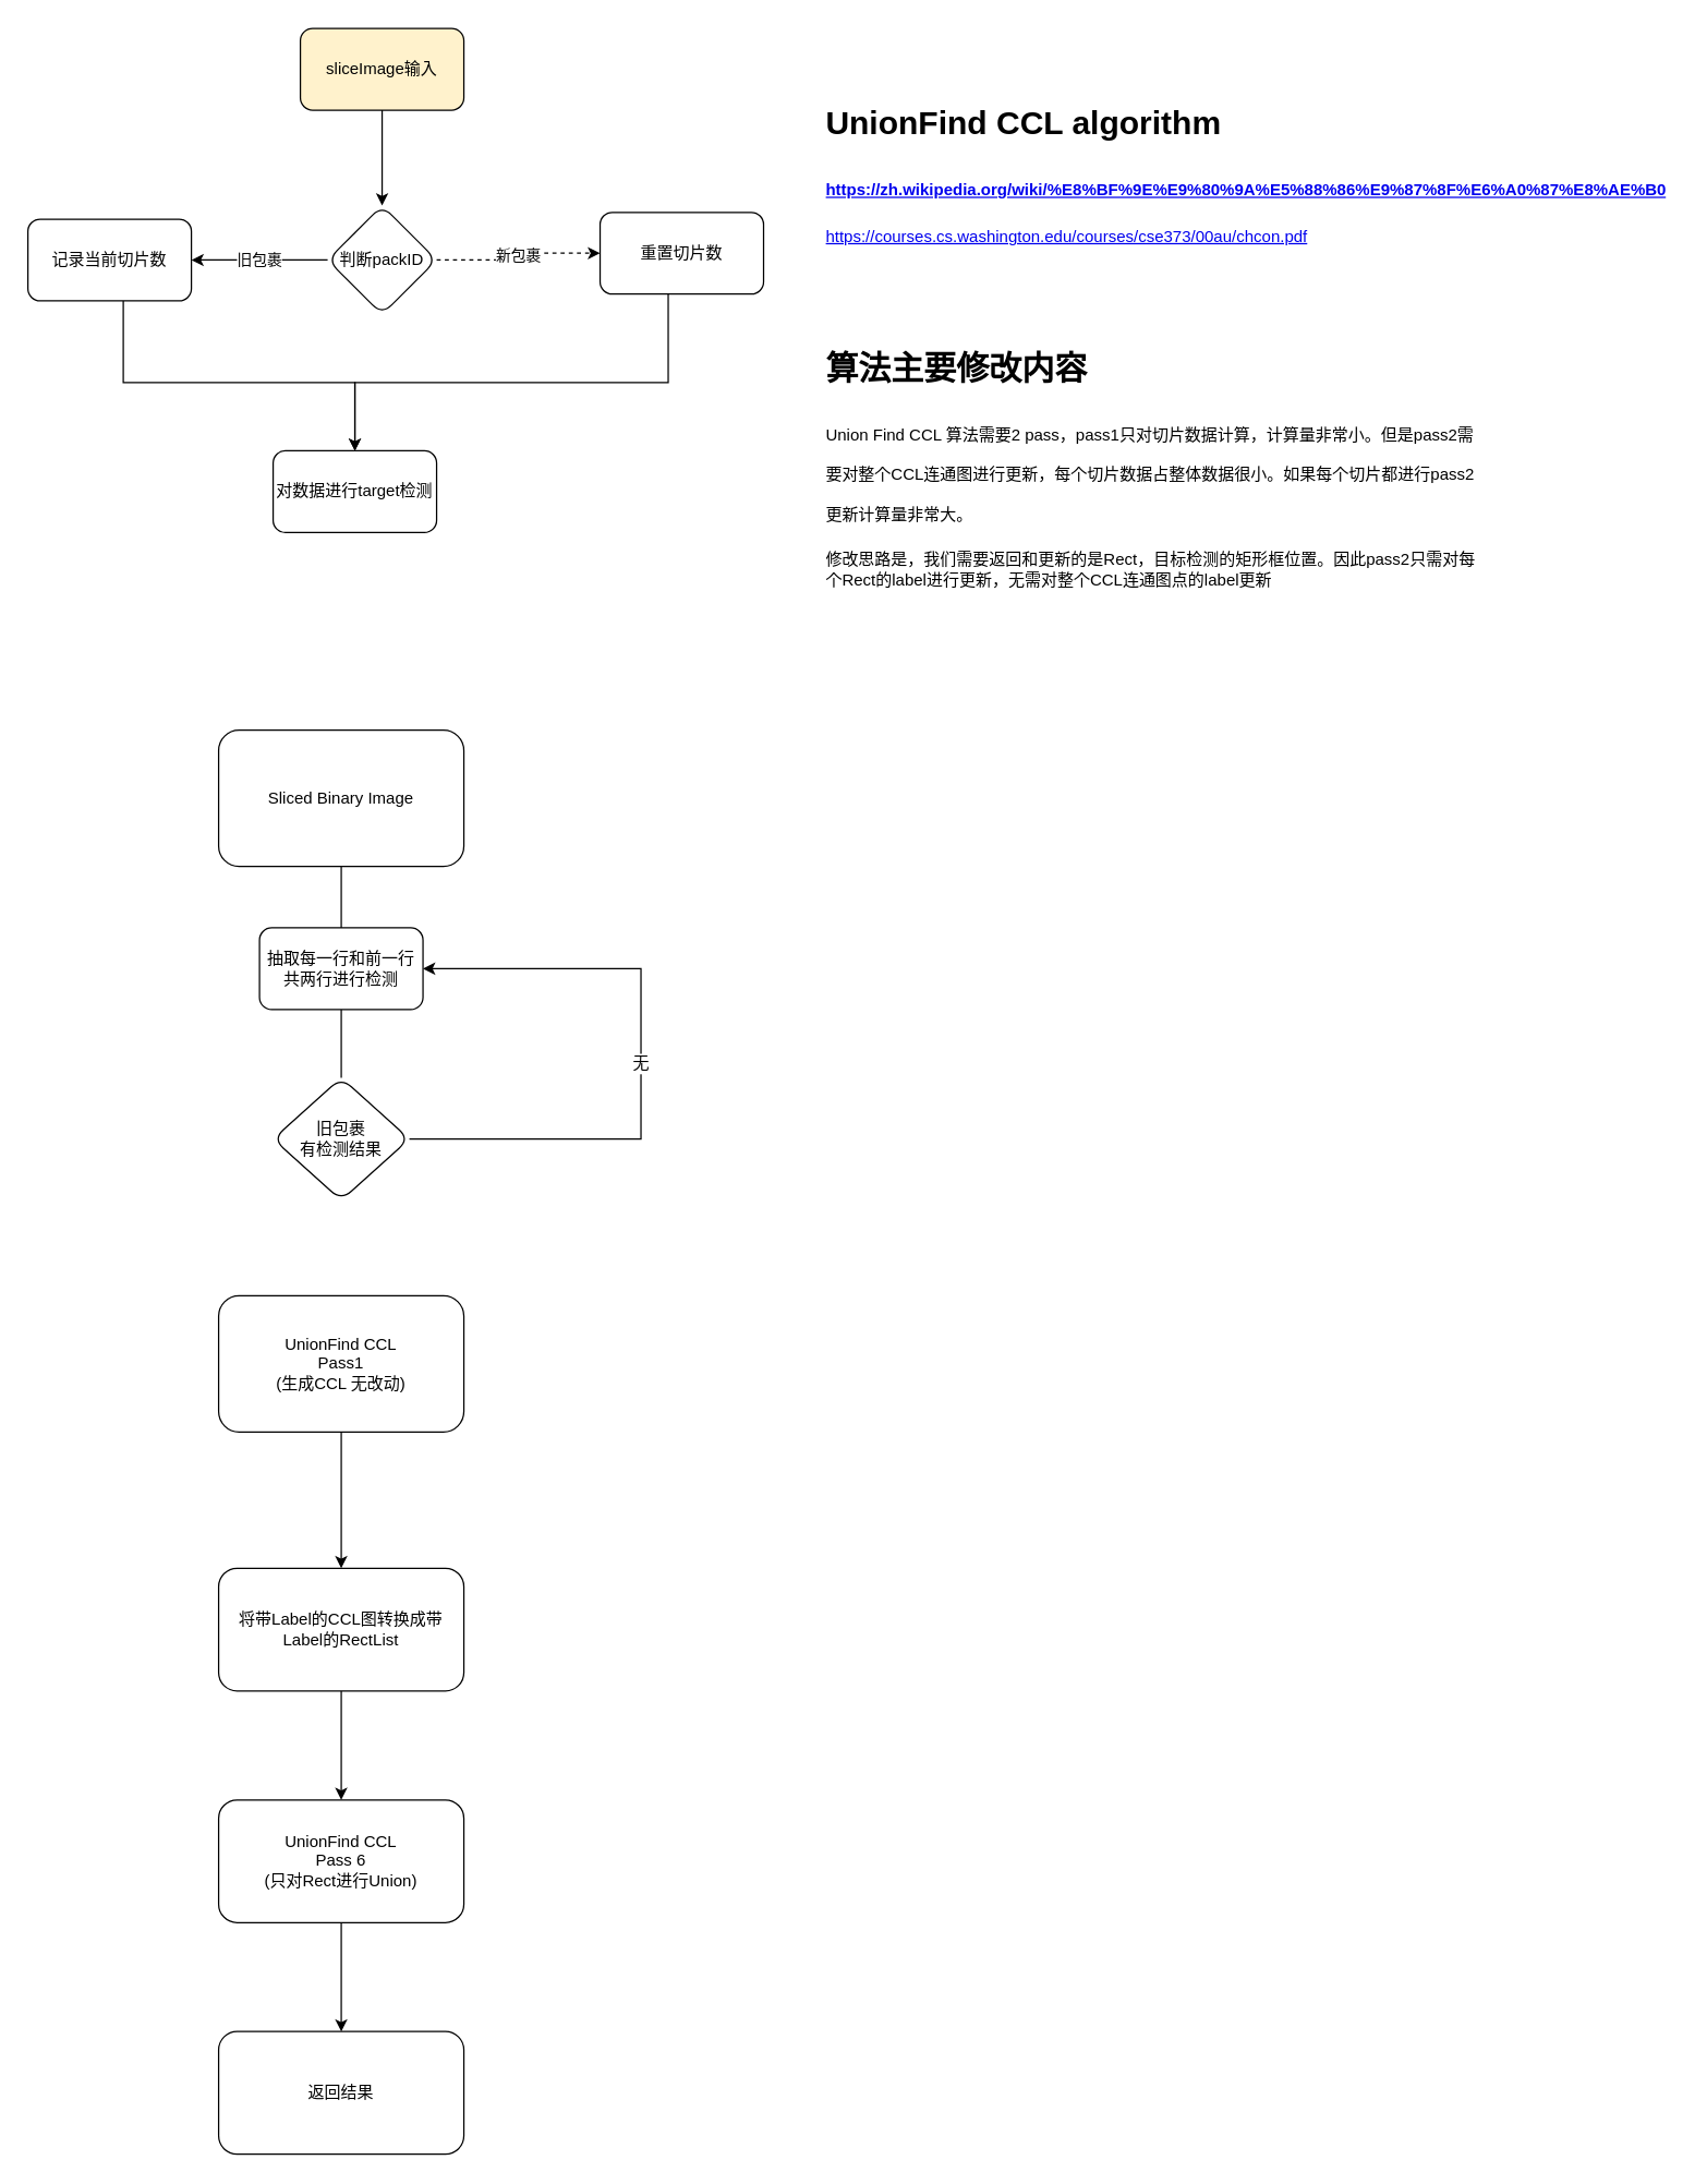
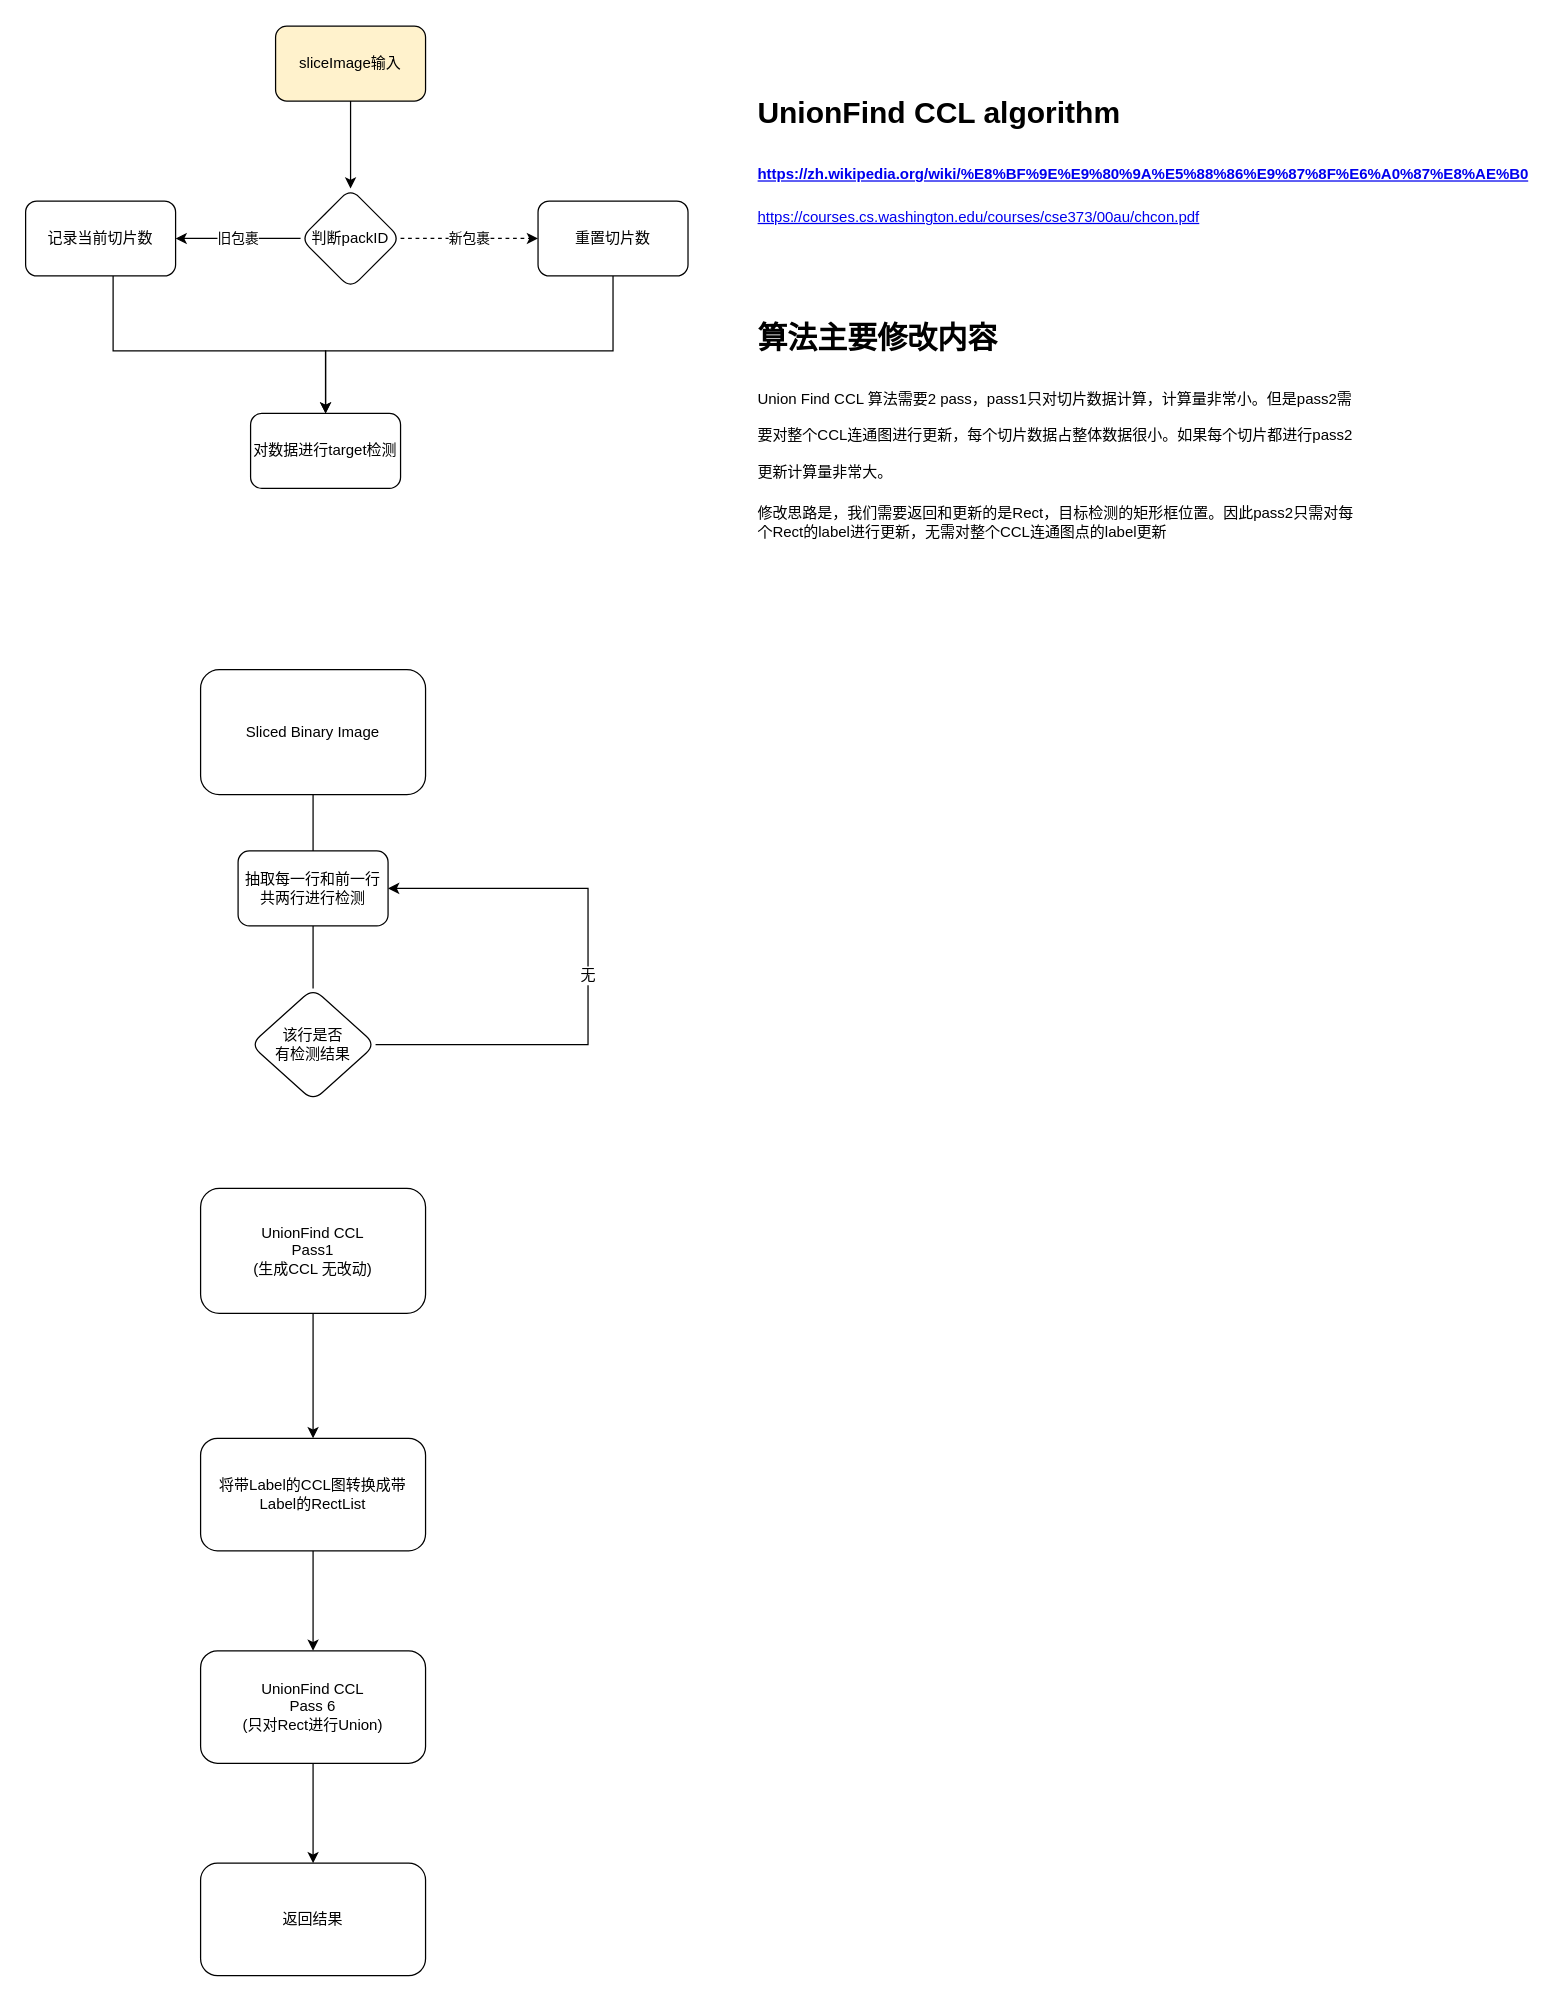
  <mxCell id="0" />
  <mxCell id="1" parent="0" />
  <mxCell id="2" value="" style="edgeStyle=orthogonalEdgeStyle;rounded=0;orthogonalLoop=1;jettySize=auto;html=1;" edge="1" parent="1" source="3" target="6"><mxGeometry relative="1" as="geometry" /></mxCell>
  <mxCell id="3" value="sliceImage输入" style="rounded=1;whiteSpace=wrap;html=1;fillColor=#fff2cc;" vertex="1" parent="1"><mxGeometry x="220" y="20" width="120" height="60" as="geometry" /></mxCell>
  <mxCell id="4" value="新包裹" style="edgeStyle=orthogonalEdgeStyle;rounded=0;orthogonalLoop=1;jettySize=auto;html=1;dashed=1;" edge="1" parent="1" source="6" target="8"><mxGeometry relative="1" as="geometry" /></mxCell>
  <mxCell id="5" value="旧包裹" style="edgeStyle=orthogonalEdgeStyle;rounded=0;orthogonalLoop=1;jettySize=auto;html=1;" edge="1" parent="1" source="6" target="10"><mxGeometry relative="1" as="geometry" /></mxCell>
  <mxCell id="6" value="判断packID" style="rhombus;whiteSpace=wrap;html=1;rounded=1;" vertex="1" parent="1"><mxGeometry x="240" y="150" width="80" height="80" as="geometry" /></mxCell>
  <mxCell id="7" value="" style="edgeStyle=orthogonalEdgeStyle;rounded=0;orthogonalLoop=1;jettySize=auto;html=1;" edge="1" parent="1" source="8" target="11"><mxGeometry relative="1" as="geometry"><Array as="points"><mxPoint x="490" y="280" /><mxPoint x="260" y="280" /></Array></mxGeometry></mxCell>
- <mxCell id="8" value="重置切片数" style="whiteSpace=wrap;html=1;rounded=1;" vertex="1" parent="1"><mxGeometry x="440" y="155" width="120" height="60" as="geometry" /></mxCell>
+ <mxCell id="8" value="重置切片数" style="whiteSpace=wrap;html=1;rounded=1;" vertex="1" parent="1"><mxGeometry x="430" y="160" width="120" height="60" as="geometry" /></mxCell>
  <mxCell id="9" style="edgeStyle=orthogonalEdgeStyle;rounded=0;orthogonalLoop=1;jettySize=auto;html=1;entryX=0.5;entryY=0;entryDx=0;entryDy=0;" edge="1" parent="1" source="10" target="11"><mxGeometry relative="1" as="geometry"><Array as="points"><mxPoint x="90" y="280" /><mxPoint x="260" y="280" /></Array></mxGeometry></mxCell>
  <mxCell id="10" value="记录当前切片数" style="whiteSpace=wrap;html=1;rounded=1;" vertex="1" parent="1"><mxGeometry x="20" y="160" width="120" height="60" as="geometry" /></mxCell>
  <mxCell id="11" value="对数据进行target检测" style="whiteSpace=wrap;html=1;rounded=1;" vertex="1" parent="1"><mxGeometry x="200" y="330" width="120" height="60" as="geometry" /></mxCell>
  <mxCell id="12" value="Sliced Binary Image" style="rounded=1;whiteSpace=wrap;html=1;" vertex="1" parent="1"><mxGeometry x="160" y="535" width="180" height="100" as="geometry" /></mxCell>
  <mxCell id="13" value="&lt;h1&gt;&lt;span style=&quot;background-color: initial;&quot;&gt;UnionFind CCL algorithm&lt;/span&gt;&lt;/h1&gt;&lt;h1&gt;&lt;font style=&quot;font-size: 12px;&quot;&gt;&lt;a href=&quot;https://zh.wikipedia.org/wiki/%E8%BF%9E%E9%80%9A%E5%88%86%E9%87%8F%E6%A0%87%E8%AE%B0&quot;&gt;https://zh.wikipedia.org/wiki/%E8%BF%9E%E9%80%9A%E5%88%86%E9%87%8F%E6%A0%87%E8%AE%B0&lt;/a&gt;&lt;/font&gt;&lt;br&gt;&lt;/h1&gt;&lt;div&gt;&lt;a href=&quot;https://courses.cs.washington.edu/courses/cse373/00au/chcon.pdf&quot;&gt;https://courses.cs.washington.edu/courses/cse373/00au/chcon.pdf&lt;/a&gt;&lt;br&gt;&lt;/div&gt;" style="text;html=1;strokeColor=none;fillColor=none;spacing=5;spacingTop=-20;whiteSpace=wrap;overflow=hidden;rounded=0;" vertex="1" parent="1"><mxGeometry x="601" y="70" width="630" height="110" as="geometry" /></mxCell>
  <mxCell id="14" value="&lt;h1&gt;&lt;span style=&quot;background-color: initial;&quot;&gt;算法主要修改内容&lt;/span&gt;&lt;/h1&gt;&lt;h1&gt;&lt;span style=&quot;background-color: initial; font-size: 12px; font-weight: normal;&quot;&gt;Union Find CCL 算法需要2 pass，pass1只对切片数据计算，计算量非常小。但是pass2需要对整个CCL连通图进行更新，每个切片数据占整体数据很小。如果每个切片都进行pass2更新计算量非常大。&lt;/span&gt;&lt;br&gt;&lt;/h1&gt;&lt;div&gt;修改思路是，我们需要返回和更新的是Rect，目标检测的矩形框位置。因此pass2只需对每个Rect的label进行更新，无需对整个CCL连通图点的label更新&lt;/div&gt;&lt;div&gt;&lt;span style=&quot;background-color: initial; font-size: 12px; font-weight: normal;&quot;&gt;&lt;br&gt;&lt;/span&gt;&lt;/div&gt;" style="text;html=1;strokeColor=none;fillColor=none;spacing=5;spacingTop=-20;whiteSpace=wrap;overflow=hidden;rounded=0;fontSize=12;" vertex="1" parent="1"><mxGeometry x="601" y="250" width="490" height="210" as="geometry" /></mxCell>
  <mxCell id="15" value="" style="edgeStyle=orthogonalEdgeStyle;rounded=0;orthogonalLoop=1;jettySize=auto;html=1;fontSize=12;" edge="1" parent="1" source="16" target="22"><mxGeometry relative="1" as="geometry" /></mxCell>
  <mxCell id="16" value="UnionFind CCL&lt;br&gt;Pass1&lt;br&gt;(生成CCL 无改动)" style="rounded=1;whiteSpace=wrap;html=1;" vertex="1" parent="1"><mxGeometry x="160" y="950" width="180" height="100" as="geometry" /></mxCell>
  <mxCell id="17" value="" style="edgeStyle=orthogonalEdgeStyle;rounded=0;orthogonalLoop=1;jettySize=auto;html=1;fontSize=12;endArrow=none;" edge="1" parent="1" source="12" target="19"><mxGeometry relative="1" as="geometry"><mxPoint x="250" y="740" as="sourcePoint" /><mxPoint x="250" y="820" as="targetPoint" /></mxGeometry></mxCell>
  <mxCell id="18" value="无" style="edgeStyle=orthogonalEdgeStyle;rounded=0;orthogonalLoop=1;jettySize=auto;html=1;fontSize=12;entryX=1;entryY=0.5;entryDx=0;entryDy=0;exitX=1;exitY=0.5;exitDx=0;exitDy=0;" edge="1" parent="1" source="19" target="20"><mxGeometry x="-0.011" relative="1" as="geometry"><mxPoint x="370" y="835" as="targetPoint" /><Array as="points"><mxPoint x="470" y="835" /><mxPoint x="470" y="710" /><mxPoint x="310" y="710" /></Array><mxPoint as="offset" /></mxGeometry></mxCell>
- <mxCell id="19" value="旧包裹&lt;br&gt;有检测结果" style="rhombus;whiteSpace=wrap;html=1;rounded=1;" vertex="1" parent="1"><mxGeometry x="200" y="790" width="100" height="90" as="geometry" /></mxCell>
+ <mxCell id="19" value="该行是否&lt;br&gt;有检测结果" style="rhombus;whiteSpace=wrap;html=1;rounded=1;" vertex="1" parent="1"><mxGeometry x="200" y="790" width="100" height="90" as="geometry" /></mxCell>
  <mxCell id="20" value="抽取每一行和前一行共两行进行检测" style="rounded=1;whiteSpace=wrap;html=1;fontSize=12;" vertex="1" parent="1"><mxGeometry x="190" y="680" width="120" height="60" as="geometry" /></mxCell>
  <mxCell id="21" value="" style="edgeStyle=orthogonalEdgeStyle;rounded=0;orthogonalLoop=1;jettySize=auto;html=1;fontSize=12;" edge="1" parent="1" source="22" target="24"><mxGeometry relative="1" as="geometry" /></mxCell>
  <mxCell id="22" value="将带Label的CCL图转换成带Label的RectList" style="whiteSpace=wrap;html=1;rounded=1;" vertex="1" parent="1"><mxGeometry x="160" y="1150" width="180" height="90" as="geometry" /></mxCell>
  <mxCell id="23" value="" style="edgeStyle=orthogonalEdgeStyle;rounded=0;orthogonalLoop=1;jettySize=auto;html=1;fontSize=12;" edge="1" parent="1" source="24" target="25"><mxGeometry relative="1" as="geometry" /></mxCell>
  <mxCell id="24" value="UnionFind CCL&lt;br&gt;Pass 6&lt;br&gt;(只对Rect进行Union)" style="whiteSpace=wrap;html=1;rounded=1;" vertex="1" parent="1"><mxGeometry x="160" y="1320" width="180" height="90" as="geometry" /></mxCell>
  <mxCell id="25" value="返回结果" style="whiteSpace=wrap;html=1;rounded=1;" vertex="1" parent="1"><mxGeometry x="160" y="1490" width="180" height="90" as="geometry" /></mxCell>
